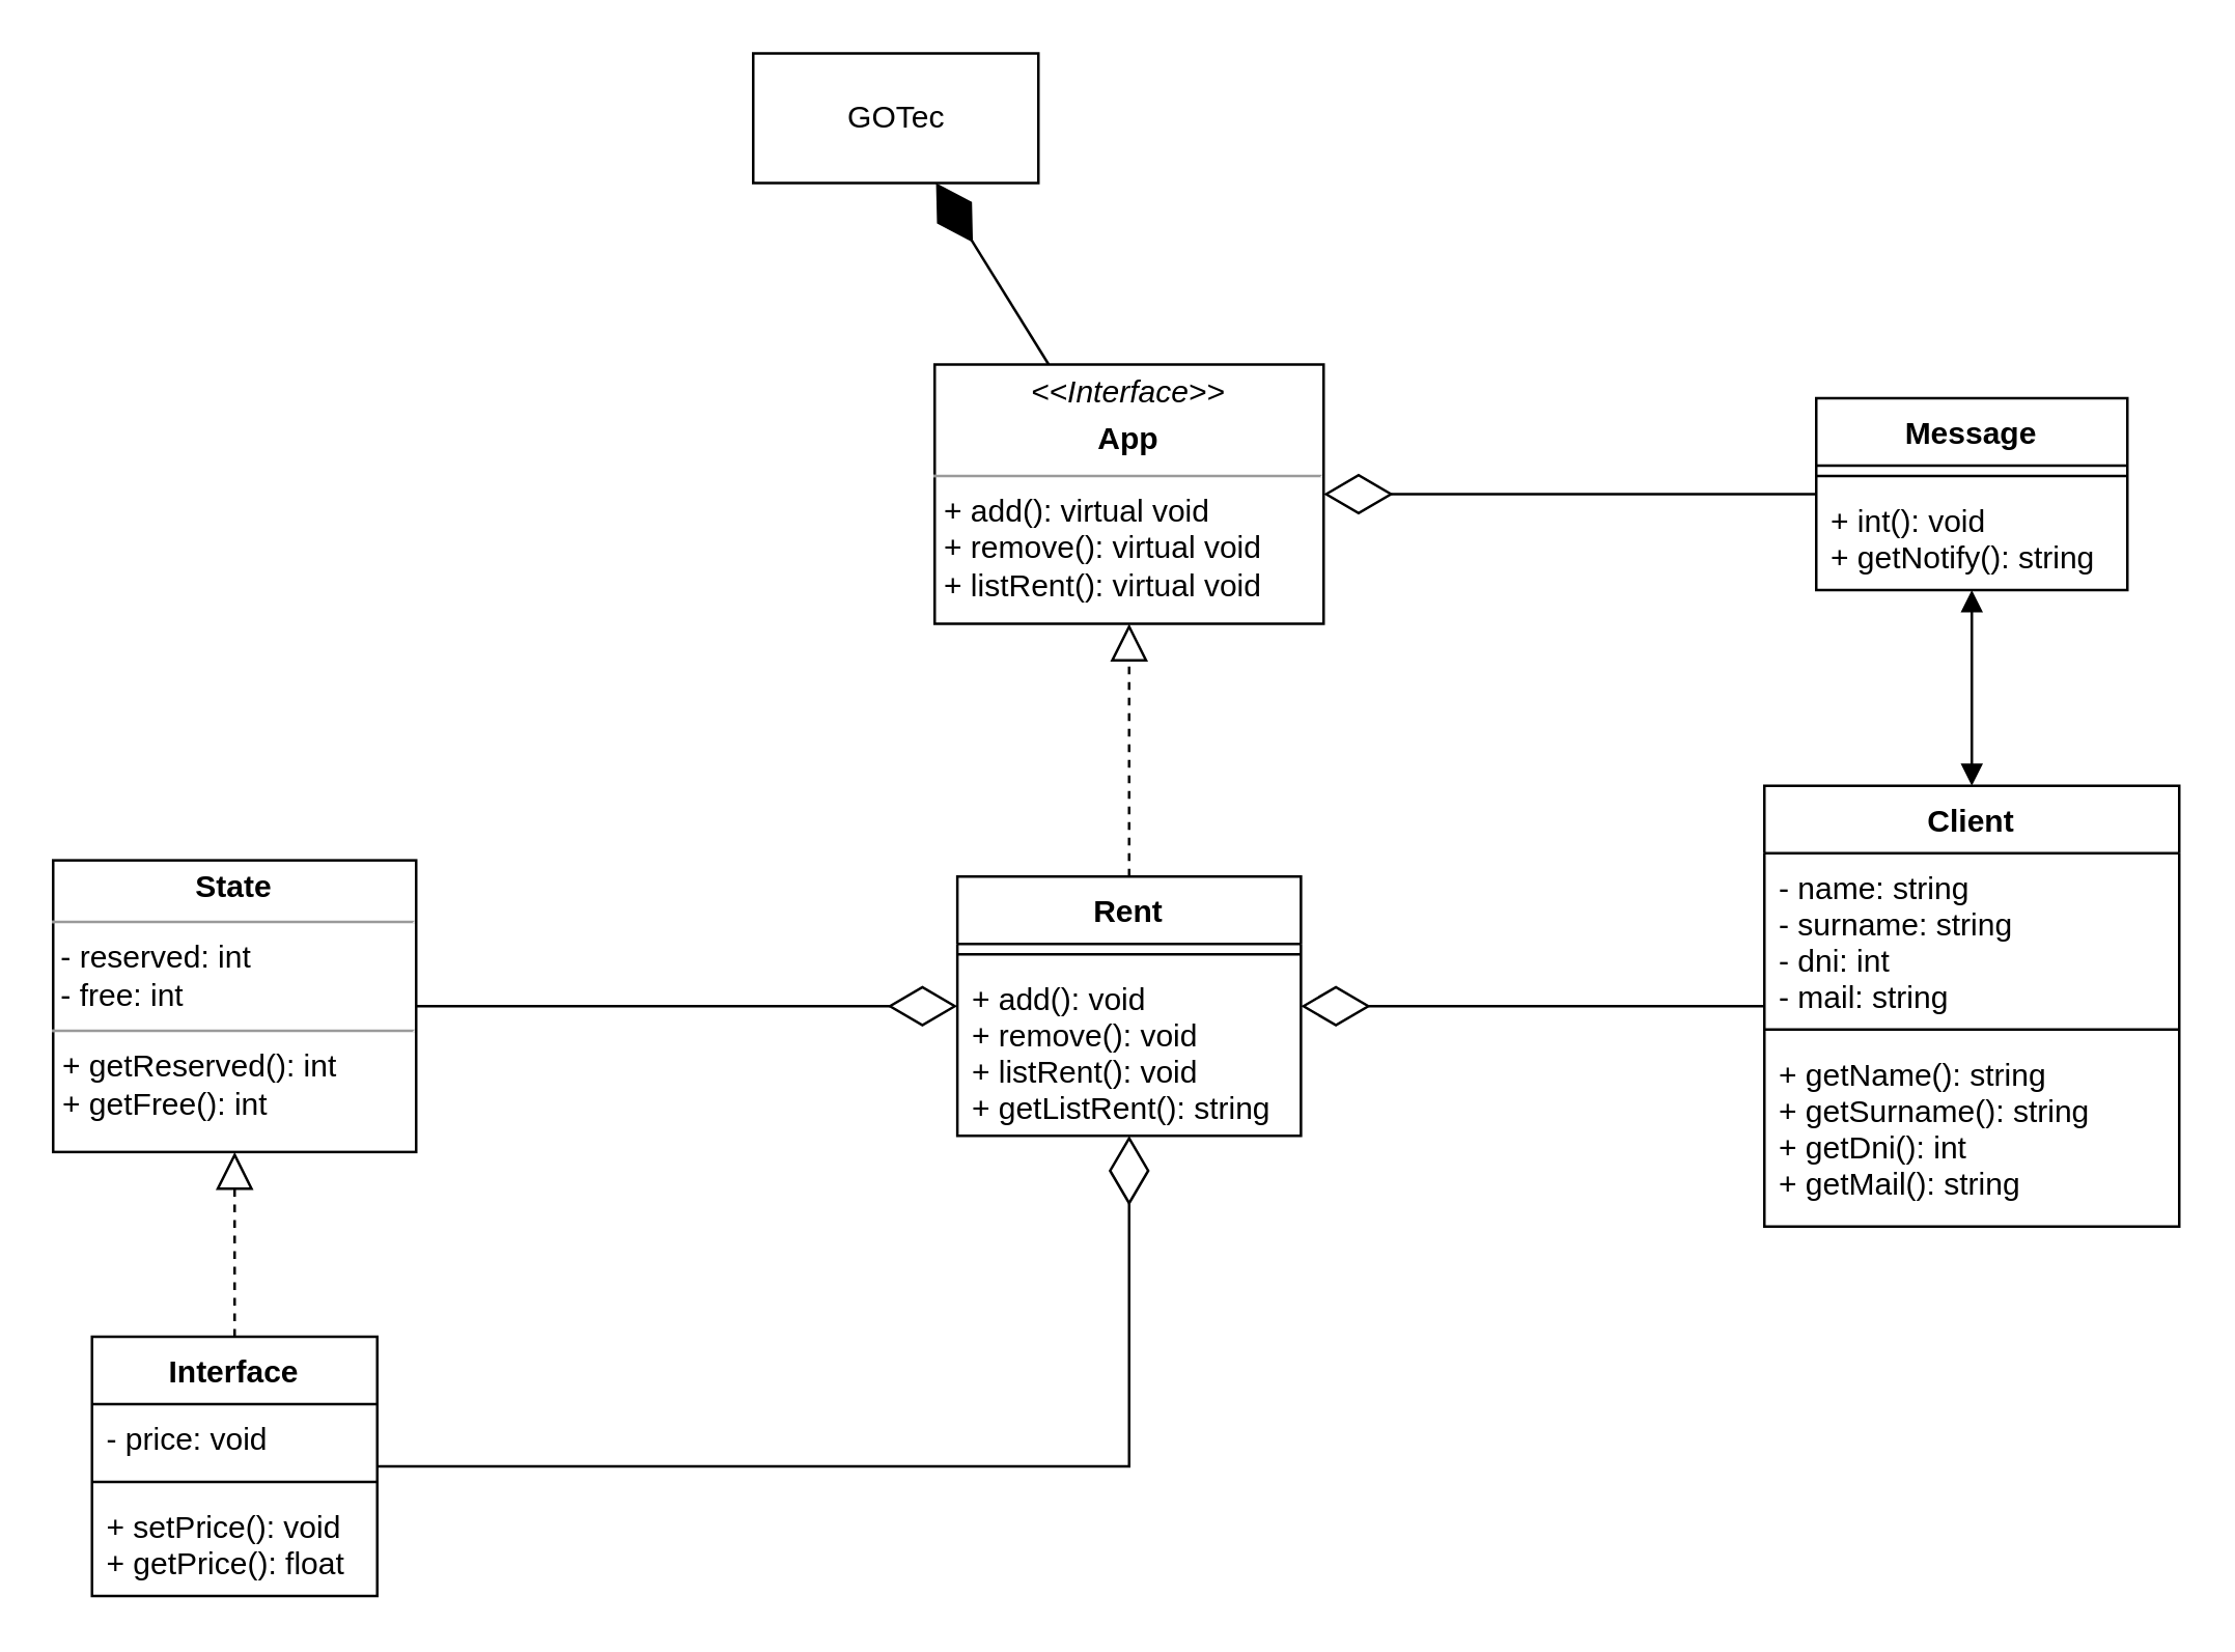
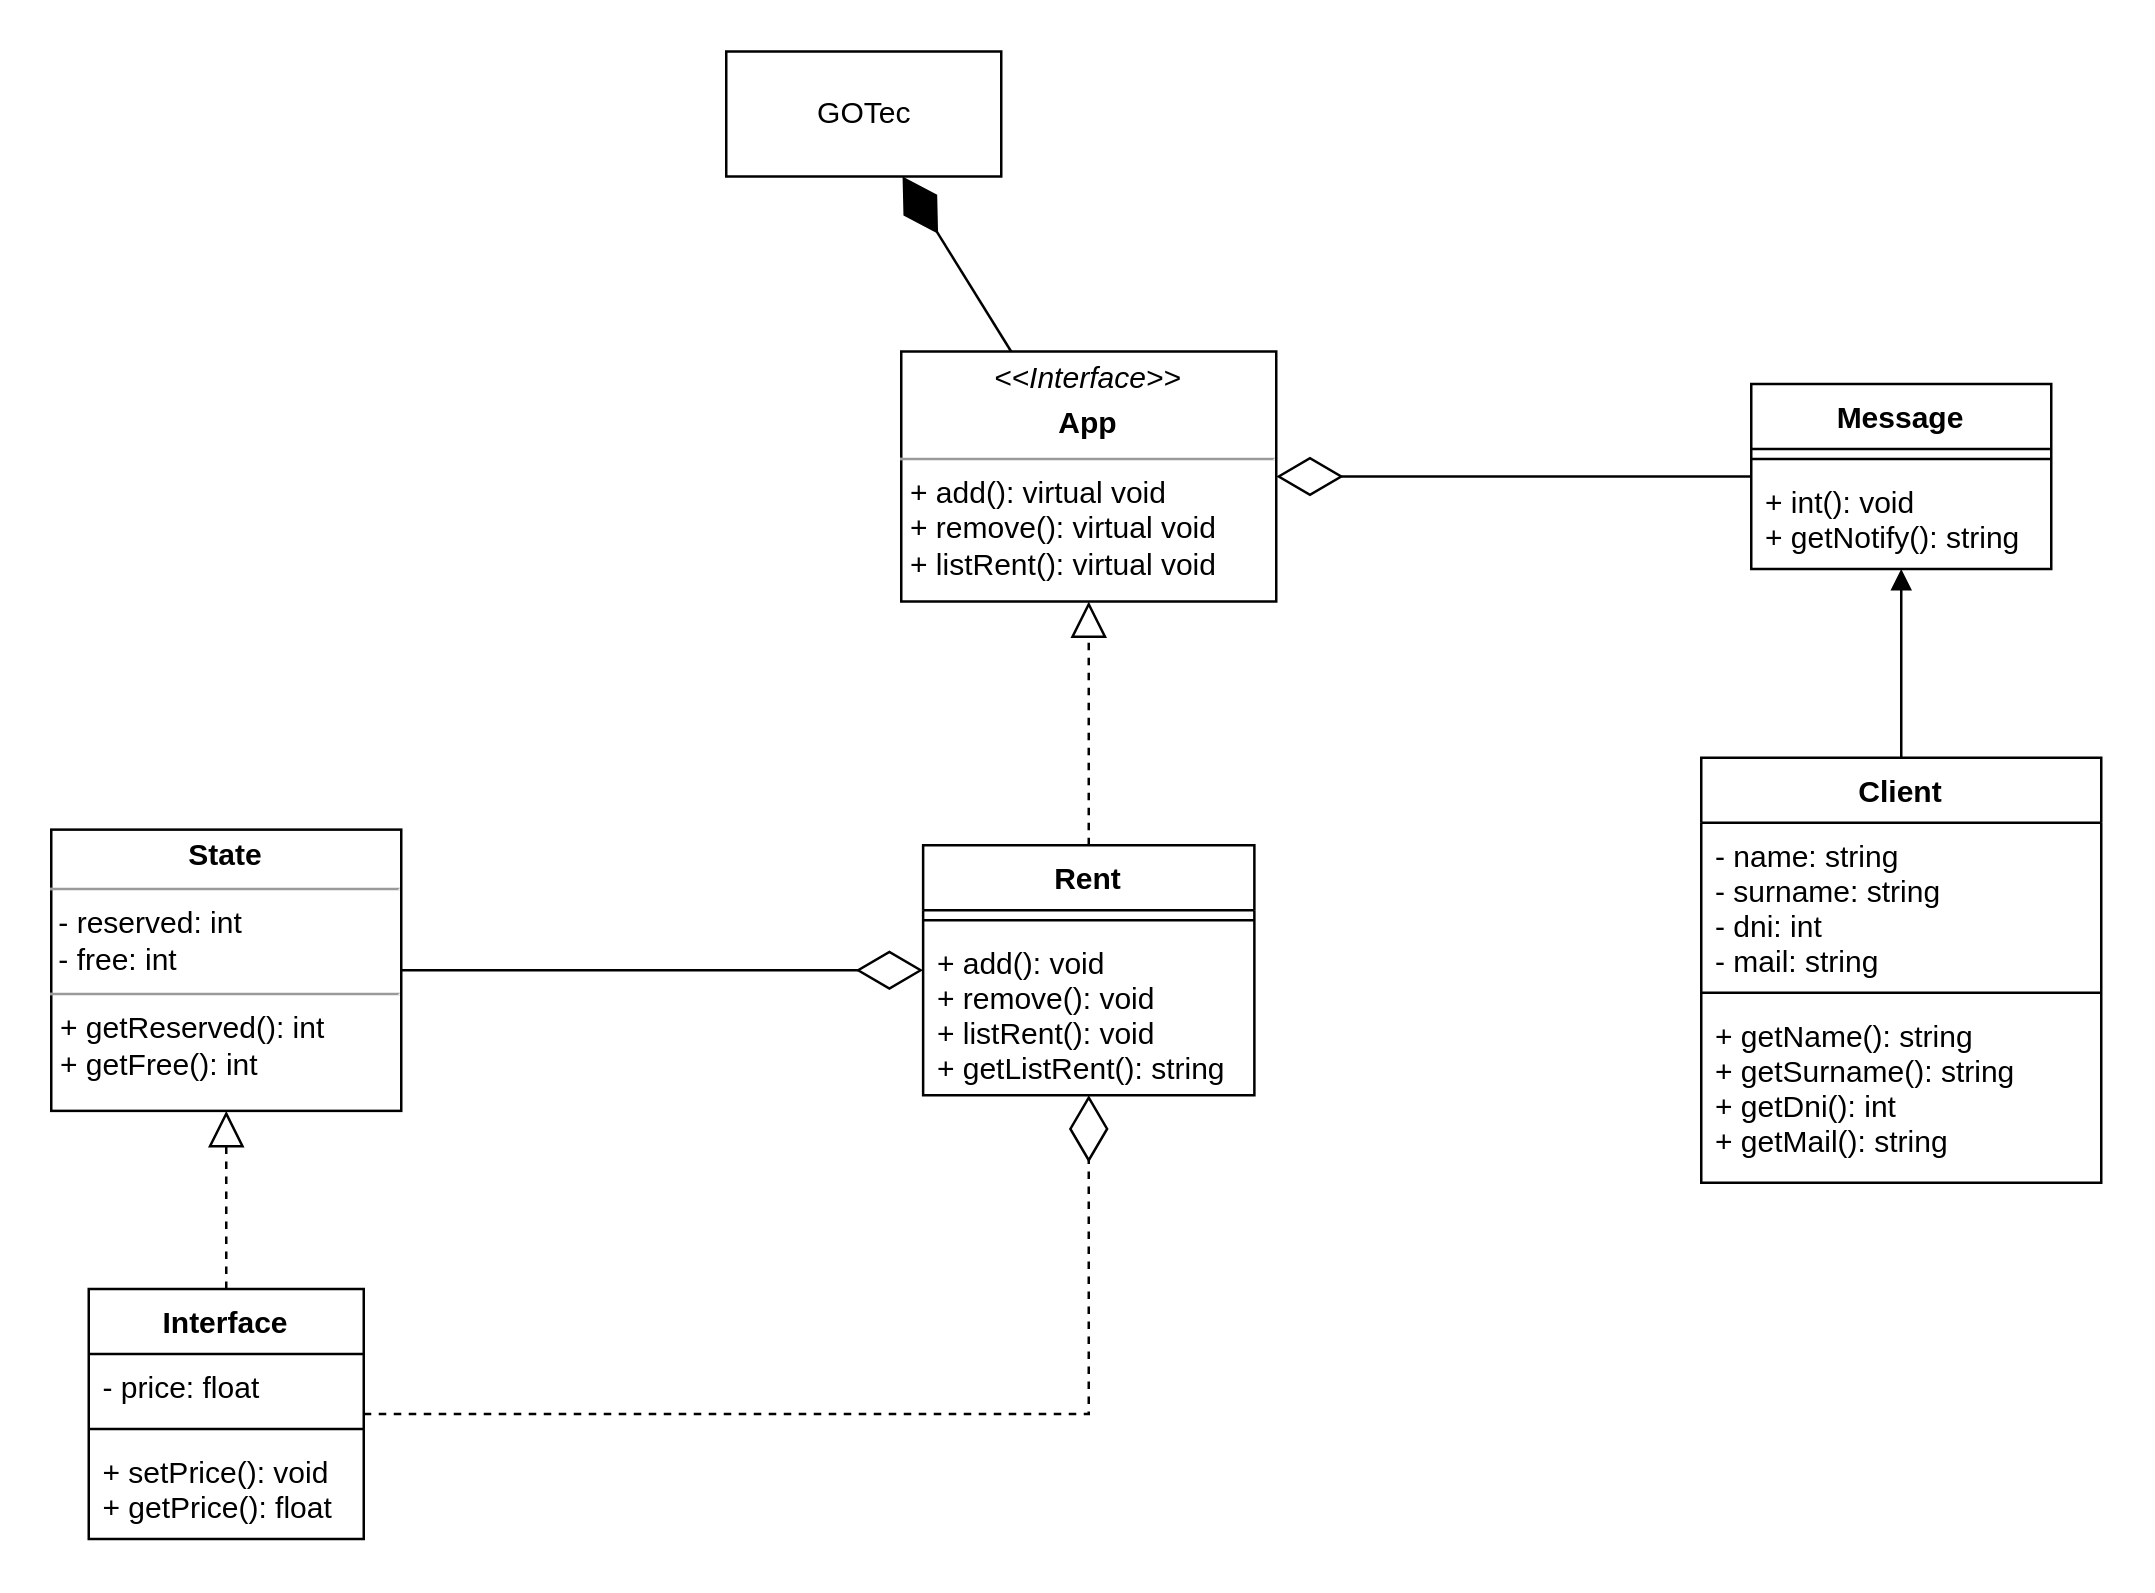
  <mxCell id="0" />
  <mxCell id="1" parent="0" />
  <mxCell id="2" value="Client" style="swimlane;fontStyle=1;align=center;verticalAlign=top;childLayout=stackLayout;horizontal=1;startSize=26;horizontalStack=0;resizeParent=1;resizeParentMax=0;resizeLast=0;collapsible=1;marginBottom=0;" parent="1" vertex="1"><mxGeometry x="680" y="302.5" width="160" height="170" as="geometry" /></mxCell>
  <mxCell id="3" value="- name: string&#10;- surname: string&#10;- dni: int&#10;- mail: string&#10;" style="text;strokeColor=none;fillColor=none;align=left;verticalAlign=top;spacingLeft=4;spacingRight=4;overflow=hidden;rotatable=0;points=[[0,0.5],[1,0.5]];portConstraint=eastwest;" parent="2" vertex="1"><mxGeometry y="26" width="160" height="64" as="geometry" /></mxCell>
  <mxCell id="4" value="" style="line;strokeWidth=1;fillColor=none;align=left;verticalAlign=middle;spacingTop=-1;spacingLeft=3;spacingRight=3;rotatable=0;labelPosition=right;points=[];portConstraint=eastwest;strokeColor=inherit;" parent="2" vertex="1"><mxGeometry y="90" width="160" height="8" as="geometry" /></mxCell>
  <mxCell id="5" value="+ getName(): string&#10;+ getSurname(): string&#10;+ getDni(): int&#10;+ getMail(): string&#10;" style="text;strokeColor=none;fillColor=none;align=left;verticalAlign=top;spacingLeft=4;spacingRight=4;overflow=hidden;rotatable=0;points=[[0,0.5],[1,0.5]];portConstraint=eastwest;" parent="2" vertex="1"><mxGeometry y="98" width="160" height="72" as="geometry" /></mxCell>
  <mxCell id="6" value="&lt;div&gt;GOTec&lt;br&gt;&lt;/div&gt;" style="html=1;" parent="1" vertex="1"><mxGeometry x="290" y="20" width="110" height="50" as="geometry" /></mxCell>
  <mxCell id="7" value="&lt;p style=&quot;margin: 0px ; margin-top: 4px ; text-align: center&quot;&gt;&lt;i&gt;&amp;lt;&amp;lt;Interface&amp;gt;&amp;gt;&lt;/i&gt;&lt;/p&gt;&lt;p style=&quot;margin: 0px ; margin-top: 4px ; text-align: center&quot;&gt;&lt;b&gt;App&lt;/b&gt;&lt;/p&gt;&lt;hr size=&quot;1&quot;&gt;&lt;p style=&quot;margin: 0px ; margin-left: 4px&quot;&gt;+ add(): virtual void&lt;br&gt;+ remove(): virtual void&lt;/p&gt;&lt;p style=&quot;margin: 0px ; margin-left: 4px&quot;&gt;+ listRent(): virtual void&lt;/p&gt;" style="verticalAlign=top;align=left;overflow=fill;fontSize=12;fontFamily=Helvetica;html=1;" parent="1" vertex="1"><mxGeometry x="360" y="140" width="150" height="100" as="geometry" /></mxCell>
- <mxCell id="8" value="" style="endArrow=diamondThin;endFill=0;endSize=24;html=1;rounded=0;" parent="1" source="2" target="12" edge="1"><mxGeometry width="160" relative="1" as="geometry"><mxPoint x="560" y="75" as="sourcePoint" /><mxPoint x="530" y="335" as="targetPoint" /></mxGeometry></mxCell>
  <mxCell id="9" value="" style="endArrow=diamondThin;endFill=1;endSize=24;html=1;rounded=0;" parent="1" source="7" target="6" edge="1"><mxGeometry width="160" relative="1" as="geometry"><mxPoint x="460" y="305" as="sourcePoint" /><mxPoint x="620" y="305" as="targetPoint" /></mxGeometry></mxCell>
  <mxCell id="10" value="" style="endArrow=block;dashed=1;endFill=0;endSize=12;html=1;rounded=0;" parent="1" source="12" target="7" edge="1"><mxGeometry width="160" relative="1" as="geometry"><mxPoint x="404" y="335" as="sourcePoint" /><mxPoint x="620" y="305" as="targetPoint" /></mxGeometry></mxCell>
- <mxCell id="11" value="" style="endArrow=diamondThin;endFill=0;endSize=24;html=1;rounded=0;" parent="1" source="23" target="12" edge="1"><mxGeometry width="160" relative="1" as="geometry"><mxPoint x="170" y="542" as="sourcePoint" /><mxPoint x="404" y="425" as="targetPoint" /><Array as="points"><mxPoint x="435" y="565" /></Array></mxGeometry></mxCell>
+ <mxCell id="11" value="" style="endArrow=diamondThin;endFill=0;endSize=24;html=1;rounded=0;dashed=1;" parent="1" source="23" target="12" edge="1"><mxGeometry width="160" relative="1" as="geometry"><mxPoint x="170" y="542" as="sourcePoint" /><mxPoint x="404" y="425" as="targetPoint" /><Array as="points"><mxPoint x="435" y="565" /></Array></mxGeometry></mxCell>
  <mxCell id="12" value="Rent" style="swimlane;fontStyle=1;align=center;verticalAlign=top;childLayout=stackLayout;horizontal=1;startSize=26;horizontalStack=0;resizeParent=1;resizeParentMax=0;resizeLast=0;collapsible=1;marginBottom=0;" parent="1" vertex="1"><mxGeometry x="368.75" y="337.5" width="132.5" height="100" as="geometry" /></mxCell>
  <mxCell id="13" value="" style="line;strokeWidth=1;fillColor=none;align=left;verticalAlign=middle;spacingTop=-1;spacingLeft=3;spacingRight=3;rotatable=0;labelPosition=right;points=[];portConstraint=eastwest;strokeColor=inherit;" parent="12" vertex="1"><mxGeometry y="26" width="132.5" height="8" as="geometry" /></mxCell>
  <mxCell id="14" value="+ add(): void&#10;+ remove(): void&#10;+ listRent(): void&#10;+ getListRent(): string" style="text;strokeColor=none;fillColor=none;align=left;verticalAlign=top;spacingLeft=4;spacingRight=4;overflow=hidden;rotatable=0;points=[[0,0.5],[1,0.5]];portConstraint=eastwest;" parent="12" vertex="1"><mxGeometry y="34" width="132.5" height="66" as="geometry" /></mxCell>
  <mxCell id="15" value="&lt;p style=&quot;margin: 0px ; margin-top: 4px ; text-align: center&quot;&gt;&lt;b&gt;State&lt;/b&gt;&lt;/p&gt;&lt;hr size=&quot;1&quot;&gt;&lt;div&gt;&amp;nbsp;- reserved: int&lt;br&gt;&lt;/div&gt;&lt;div&gt;&amp;nbsp;- free: int&lt;br&gt;&lt;/div&gt;&lt;hr size=&quot;1&quot;&gt;&lt;p style=&quot;margin: 0px ; margin-left: 4px&quot;&gt;+ getReserved(): int&lt;/p&gt;&lt;p style=&quot;margin: 0px ; margin-left: 4px&quot;&gt;+ getFree(): int&lt;br&gt;&lt;/p&gt;" style="verticalAlign=top;align=left;overflow=fill;fontSize=12;fontFamily=Helvetica;html=1;" parent="1" vertex="1"><mxGeometry x="20" y="331.25" width="140" height="112.5" as="geometry" /></mxCell>
  <mxCell id="16" value="" style="endArrow=diamondThin;endFill=0;endSize=24;html=1;rounded=0;" parent="1" source="15" target="12" edge="1"><mxGeometry width="160" relative="1" as="geometry"><mxPoint x="290" y="325" as="sourcePoint" /><mxPoint x="310" y="365" as="targetPoint" /></mxGeometry></mxCell>
  <mxCell id="17" value="Message" style="swimlane;fontStyle=1;align=center;verticalAlign=top;childLayout=stackLayout;horizontal=1;startSize=26;horizontalStack=0;resizeParent=1;resizeParentMax=0;resizeLast=0;collapsible=1;marginBottom=0;" parent="1" vertex="1"><mxGeometry x="700" y="153" width="120" height="74" as="geometry" /></mxCell>
  <mxCell id="18" value="" style="line;strokeWidth=1;fillColor=none;align=left;verticalAlign=middle;spacingTop=-1;spacingLeft=3;spacingRight=3;rotatable=0;labelPosition=right;points=[];portConstraint=eastwest;strokeColor=inherit;" parent="17" vertex="1"><mxGeometry y="26" width="120" height="8" as="geometry" /></mxCell>
  <mxCell id="19" value="+ int(): void&#10;+ getNotify(): string" style="text;strokeColor=none;fillColor=none;align=left;verticalAlign=top;spacingLeft=4;spacingRight=4;overflow=hidden;rotatable=0;points=[[0,0.5],[1,0.5]];portConstraint=eastwest;" parent="17" vertex="1"><mxGeometry y="34" width="120" height="40" as="geometry" /></mxCell>
  <mxCell id="20" value="" style="endArrow=diamondThin;endFill=0;endSize=24;html=1;rounded=0;" parent="1" source="17" target="7" edge="1"><mxGeometry width="160" relative="1" as="geometry"><mxPoint x="445" y="541" as="sourcePoint" /><mxPoint x="700" y="285" as="targetPoint" /></mxGeometry></mxCell>
- <mxCell id="21" value="" style="endArrow=block;startArrow=block;endFill=1;startFill=1;html=1;" parent="1" source="17" target="2" edge="1"><mxGeometry width="160" relative="1" as="geometry"><mxPoint x="280" y="295" as="sourcePoint" /><mxPoint x="440" y="295" as="targetPoint" /></mxGeometry></mxCell>
+ <mxCell id="21" value="" style="endArrow=none;startArrow=block;endFill=1;startFill=1;html=1;" parent="1" source="17" target="2" edge="1"><mxGeometry width="160" relative="1" as="geometry"><mxPoint x="280" y="295" as="sourcePoint" /><mxPoint x="440" y="295" as="targetPoint" /></mxGeometry></mxCell>
  <mxCell id="22" value="" style="endArrow=block;dashed=1;endFill=0;endSize=12;html=1;rounded=0;" edge="1" parent="1" source="23" target="15"><mxGeometry width="160" relative="1" as="geometry"><mxPoint x="90" y="525" as="sourcePoint" /><mxPoint x="445" y="245" as="targetPoint" /></mxGeometry></mxCell>
  <mxCell id="23" value="Interface" style="swimlane;fontStyle=1;align=center;verticalAlign=top;childLayout=stackLayout;horizontal=1;startSize=26;horizontalStack=0;resizeParent=1;resizeParentMax=0;resizeLast=0;collapsible=1;marginBottom=0;" vertex="1" parent="1"><mxGeometry x="35" y="515" width="110" height="100" as="geometry" /></mxCell>
- <mxCell id="24" value="- price: void" style="text;strokeColor=none;fillColor=none;align=left;verticalAlign=top;spacingLeft=4;spacingRight=4;overflow=hidden;rotatable=0;points=[[0,0.5],[1,0.5]];portConstraint=eastwest;" vertex="1" parent="23"><mxGeometry y="26" width="110" height="26" as="geometry" /></mxCell>
+ <mxCell id="24" value="- price: float" style="text;strokeColor=none;fillColor=none;align=left;verticalAlign=top;spacingLeft=4;spacingRight=4;overflow=hidden;rotatable=0;points=[[0,0.5],[1,0.5]];portConstraint=eastwest;" vertex="1" parent="23"><mxGeometry y="26" width="110" height="26" as="geometry" /></mxCell>
  <mxCell id="25" value="" style="line;strokeWidth=1;fillColor=none;align=left;verticalAlign=middle;spacingTop=-1;spacingLeft=3;spacingRight=3;rotatable=0;labelPosition=right;points=[];portConstraint=eastwest;strokeColor=inherit;" vertex="1" parent="23"><mxGeometry y="52" width="110" height="8" as="geometry" /></mxCell>
  <mxCell id="26" value="+ setPrice(): void&#10;+ getPrice(): float" style="text;strokeColor=none;fillColor=none;align=left;verticalAlign=top;spacingLeft=4;spacingRight=4;overflow=hidden;rotatable=0;points=[[0,0.5],[1,0.5]];portConstraint=eastwest;" vertex="1" parent="23"><mxGeometry y="60" width="110" height="40" as="geometry" /></mxCell>
